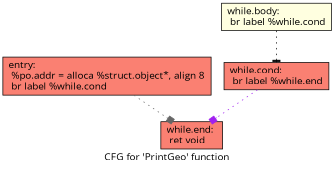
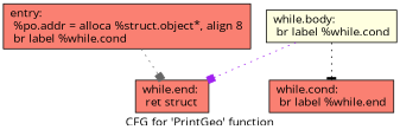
  digraph {
    fontname="Open Sans"
    label="CFG for 'PrintGeo' function"
    node [fillcolor=salmon fontname="Open Sans" shape=record style=filled]
    edge [arrowhead=box fontname="Open Sans" style=dotted]
    n1 [label="{entry:\l  %po.addr = alloca %struct.object*, align 8\l  br label %while.cond\l}"]
-   n2 [label="{while.end:                                        \l  ret void\l}"]
+   n2 [label="{while.end:                                        \l  ret struct\l}"]
    n3 [label="{while.cond:                                       \l  br label %while.end\l}"]
    n4 [fillcolor=lightyellow label="{while.body:                                       \l  br label %while.cond\l}"]
    n1 -> n2 [color=gray40]
-   n3 -> n2 [color=purple]
+   n4 -> n2 [color=purple]
    n4 -> n3 [arrowhead=tee color=black]
  }
